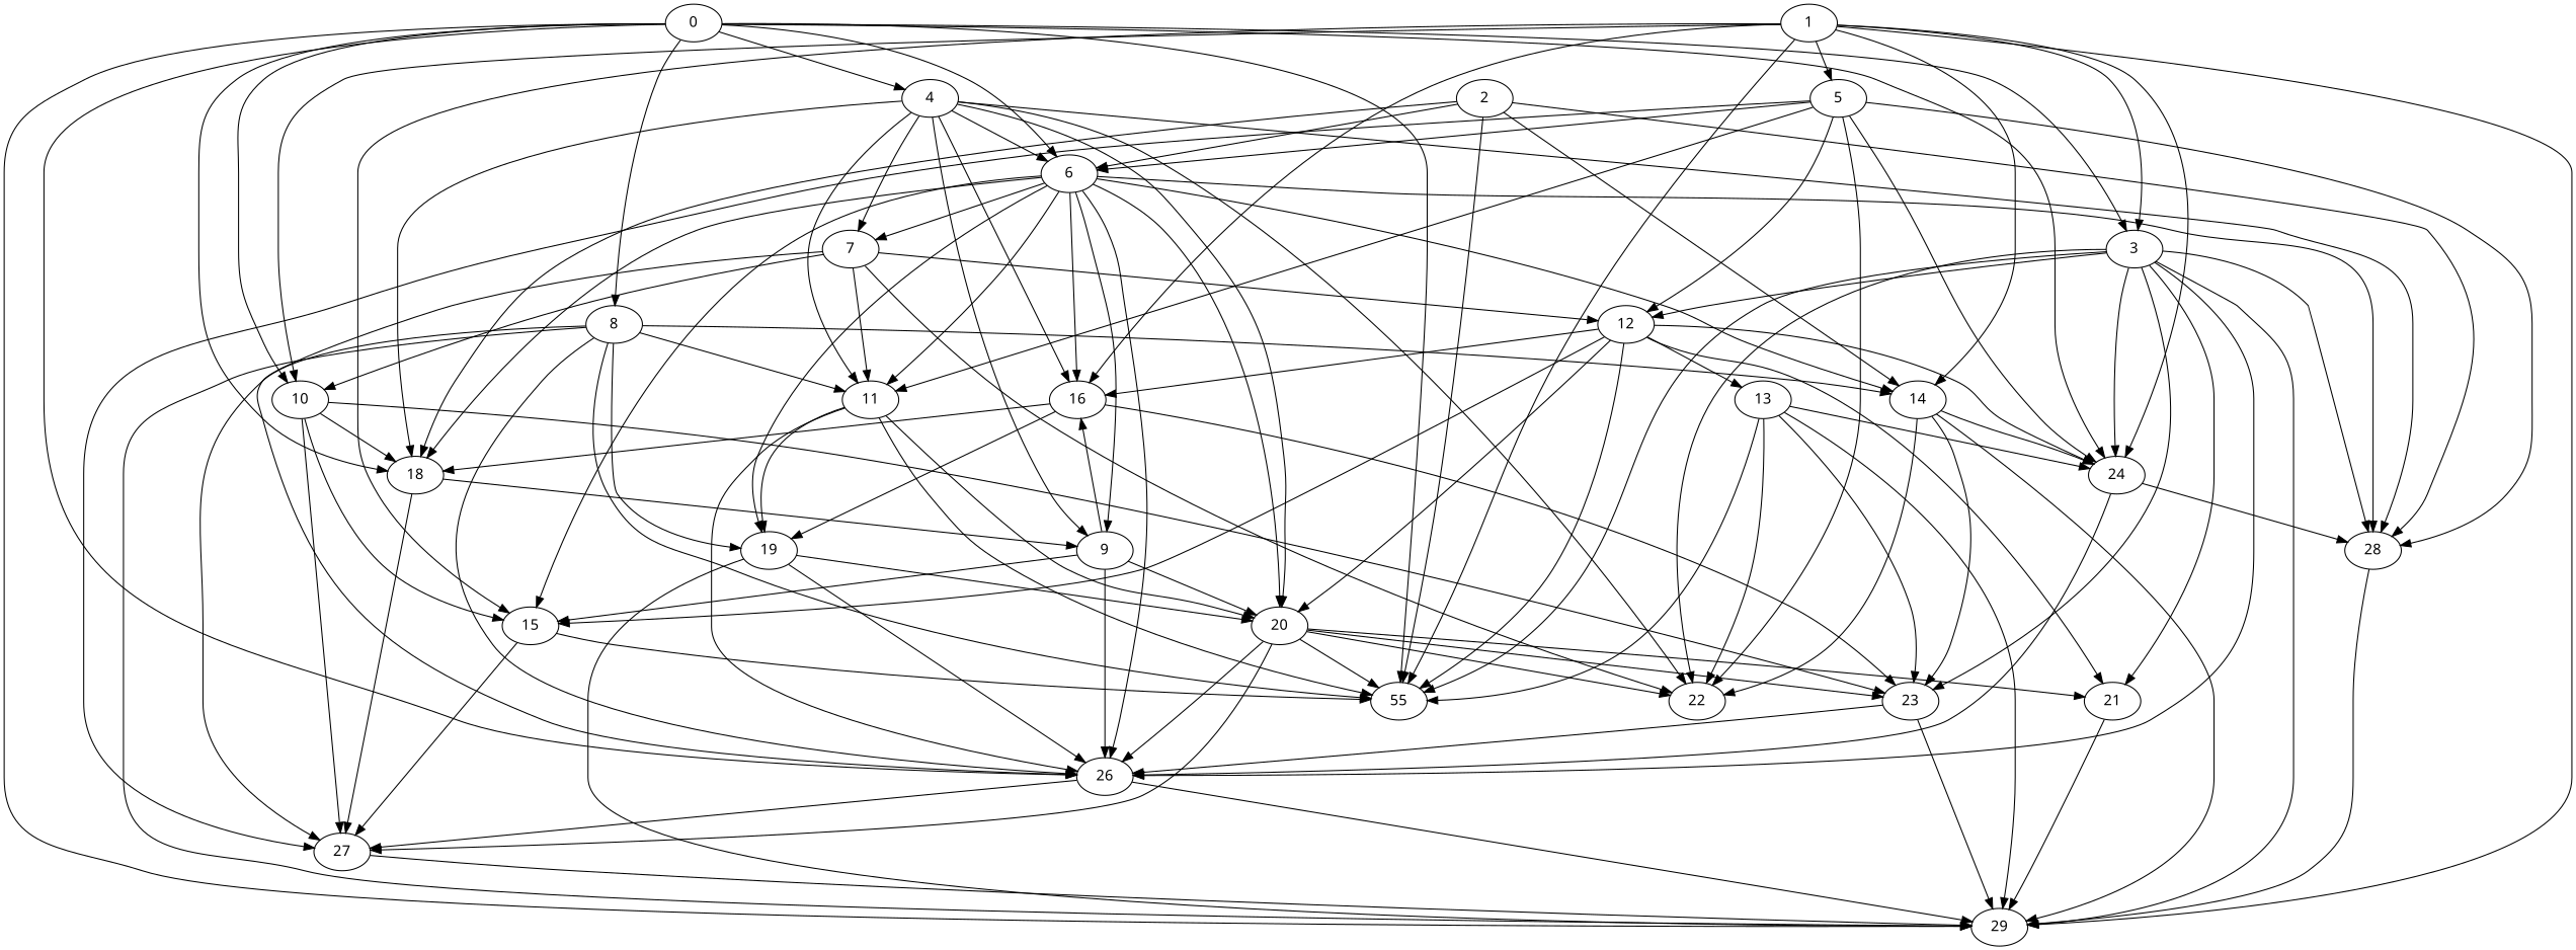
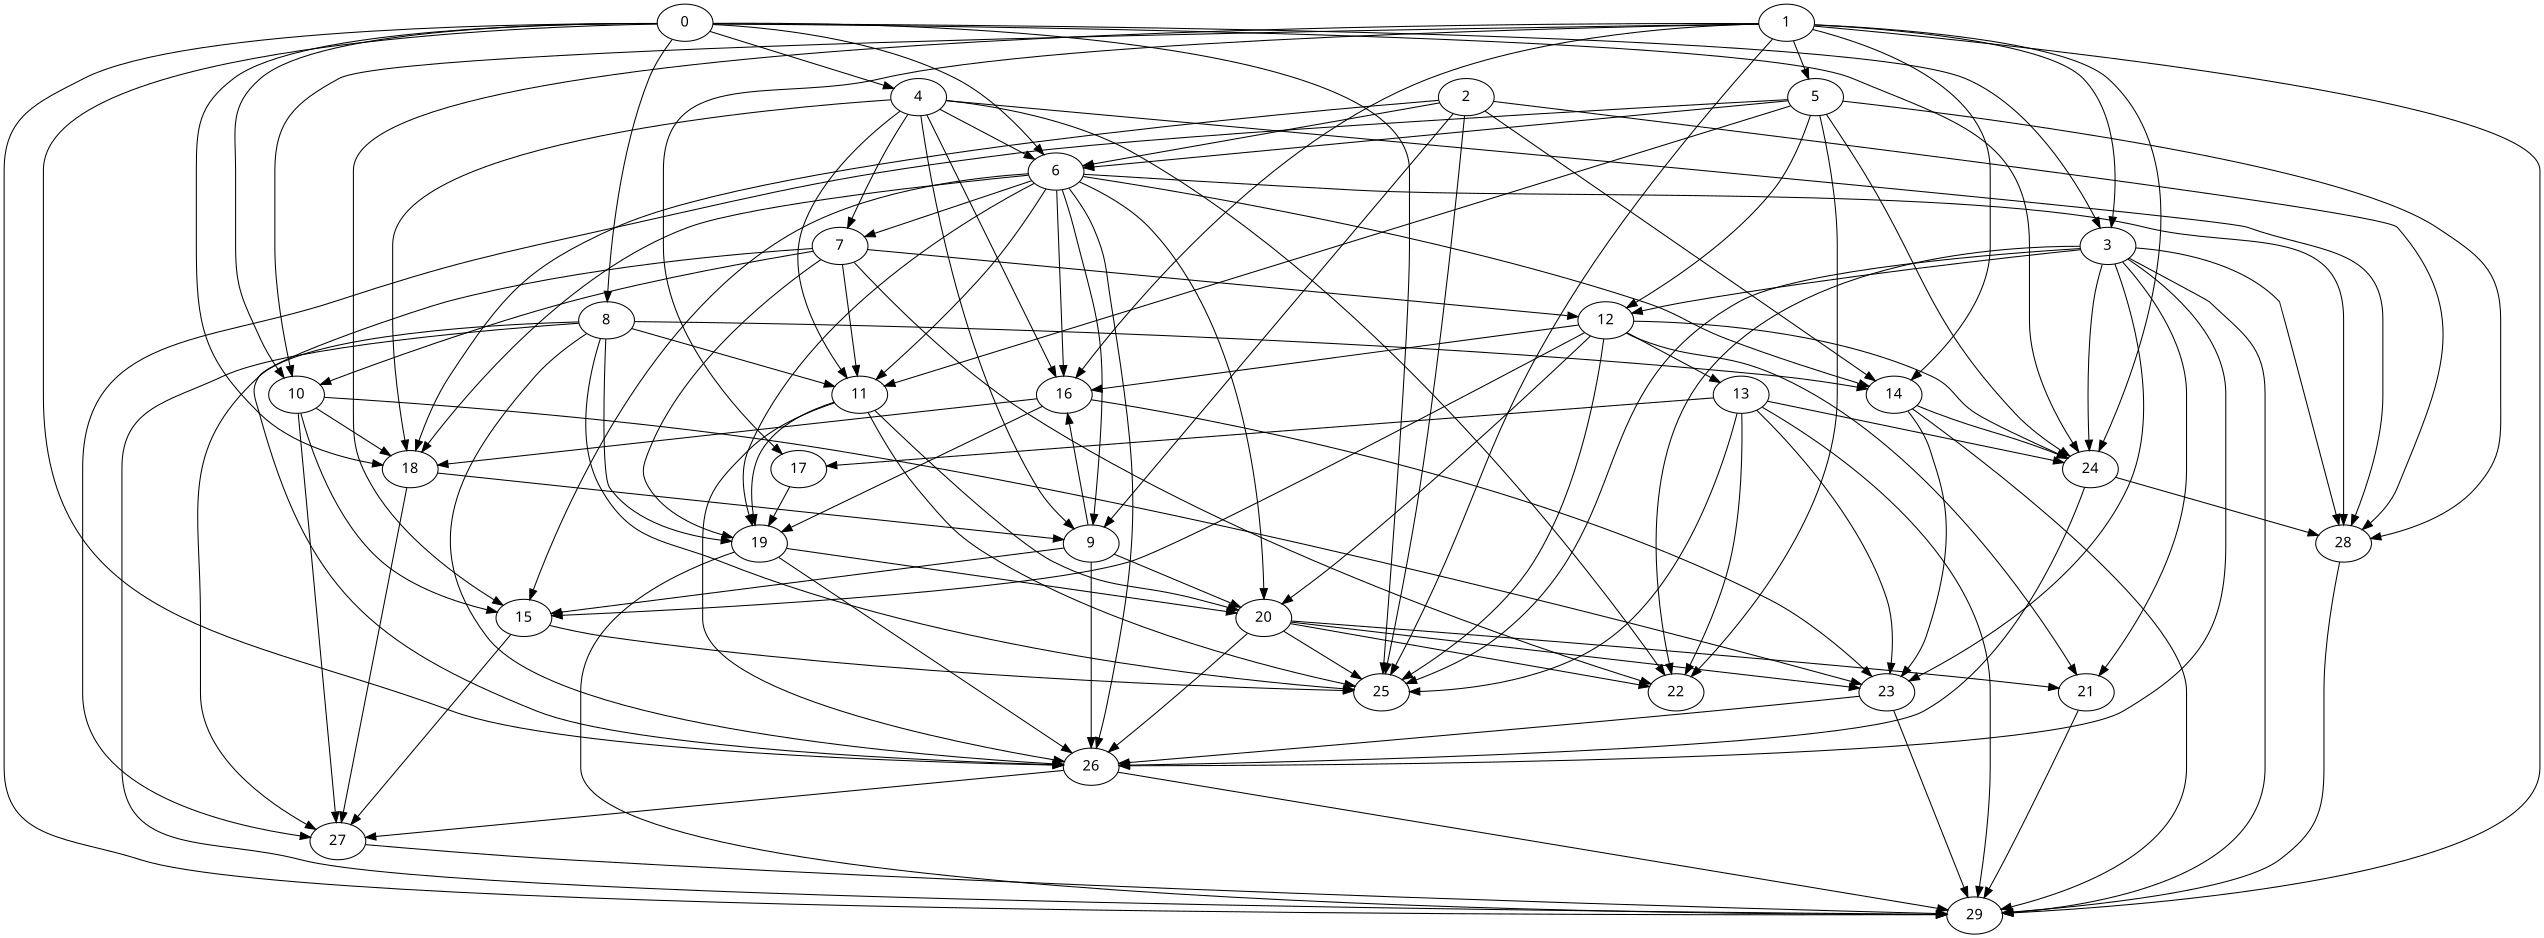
  digraph {
    fontname="Noto Sans"
    node [Weight=7 fontname="Noto Sans"]
    edge [Weight=7 fontname="Noto Sans"]
    0 [Weight=2]
    3 [Weight=2]
    4
    6
    8 [Weight=8]
    10 [Weight=10]
    18 [Weight=4]
    24 [Weight=6]
-   25 [Weight=3 label=55]
+   25 [Weight=3]
    26 [Weight=10]
    29 [Weight=5]
    28 [Weight=9]
    12 [Weight=2]
    21
    22 [Weight=9]
    23 [Weight=5]
    16 [Weight=5]
    9 [Weight=2]
    7 [Weight=3]
    11 [Weight=4]
    20 [Weight=9]
    14 [Weight=3]
    15 [Weight=5]
    19 [Weight=5]
    27 [Weight=6]
    13
    1
    5 [Weight=8]
+   17 [Weight=6]
    2 [Weight=8]
    0 -> 3 [Weight=16]
    0 -> 4 [Weight=12]
    0 -> 6 [Weight=21]
    0 -> 8 [Weight=21]
    0 -> 10 [Weight=9]
    0 -> 18 [Weight=21]
    0 -> 24 [Weight=16]
    0 -> 25 [Weight=23]
    0 -> 26 [Weight=12]
    0 -> 29 [Weight=9]
    3 -> 24
    3 -> 25 [Weight=9]
    3 -> 26 [Weight=9]
    3 -> 29
    3 -> 28 [Weight=14]
    3 -> 12 [Weight=23]
    3 -> 21 [Weight=9]
    3 -> 22 [Weight=5]
    3 -> 23
    4 -> 6 [Weight=21]
    4 -> 18 [Weight=21]
    4 -> 28 [Weight=9]
    4 -> 22 [Weight=21]
    4 -> 16 [Weight=12]
    4 -> 9 [Weight=12]
    4 -> 7 [Weight=14]
    4 -> 11 [Weight=5]
-   4 -> 20 [Weight=12]
    6 -> 18 [Weight=5]
    6 -> 26 [Weight=14]
    6 -> 28 [Weight=9]
    6 -> 16 [Weight=9]
    6 -> 9 [Weight=14]
    6 -> 7 [Weight=12]
    6 -> 11 [Weight=18]
    6 -> 20 [Weight=18]
    6 -> 14 [Weight=14]
    6 -> 15
    6 -> 19 [Weight=18]
    8 -> 25 [Weight=5]
    8 -> 26 [Weight=12]
    8 -> 29 [Weight=14]
    8 -> 11 [Weight=14]
    8 -> 14 [Weight=23]
    8 -> 19 [Weight=5]
    8 -> 27 [Weight=5]
    10 -> 18 [Weight=23]
    10 -> 23
    10 -> 15 [Weight=9]
    10 -> 27 [Weight=14]
    18 -> 9 [Weight=5]
    18 -> 27 [Weight=21]
    24 -> 26 [Weight=14]
    24 -> 28 [Weight=23]
    26 -> 29 [Weight=5]
    26 -> 27
    28 -> 29 [Weight=23]
    12 -> 24 [Weight=16]
    12 -> 25 [Weight=5]
    12 -> 21 [Weight=23]
    12 -> 16 [Weight=18]
    12 -> 20 [Weight=23]
    12 -> 15 [Weight=14]
    12 -> 13 [Weight=23]
    21 -> 29 [Weight=16]
    23 -> 26
    23 -> 29 [Weight=5]
    16 -> 18 [Weight=9]
    16 -> 23 [Weight=23]
    16 -> 19 [Weight=12]
    9 -> 26 [Weight=21]
    9 -> 16 [Weight=23]
    9 -> 20 [Weight=5]
    9 -> 15 [Weight=9]
    7 -> 10 [Weight=21]
    7 -> 26 [Weight=16]
    7 -> 12
    7 -> 22 [Weight=18]
    7 -> 11 [Weight=21]
+   7 -> 19 [Weight=18]
    11 -> 25
    11 -> 26 [Weight=23]
    11 -> 20
    11 -> 19
    20 -> 25 [Weight=21]
    20 -> 26 [Weight=21]
    20 -> 21 [Weight=12]
    20 -> 22
    20 -> 23 [Weight=16]
-   20 -> 27 [Weight=21]
    14 -> 24 [Weight=23]
    14 -> 29 [Weight=5]
-   14 -> 22 [Weight=14]
    14 -> 23
    15 -> 25 [Weight=16]
    15 -> 27 [Weight=9]
    19 -> 26 [Weight=9]
    19 -> 29
    19 -> 20 [Weight=14]
    27 -> 29 [Weight=9]
    13 -> 24 [Weight=9]
    13 -> 25 [Weight=18]
    13 -> 29 [Weight=16]
    13 -> 22 [Weight=14]
    13 -> 23 [Weight=16]
+   13 -> 17 [Weight=14]
    1 -> 3
    1 -> 10 [Weight=5]
    1 -> 24 [Weight=16]
    1 -> 25 [Weight=23]
    1 -> 29 [Weight=18]
    1 -> 16 [Weight=5]
    1 -> 14 [Weight=5]
    1 -> 15 [Weight=16]
    1 -> 5 [Weight=12]
+   1 -> 17 [Weight=12]
    5 -> 6 [Weight=12]
    5 -> 24
    5 -> 28 [Weight=16]
    5 -> 12 [Weight=14]
    5 -> 22 [Weight=23]
    5 -> 11 [Weight=16]
    5 -> 27 [Weight=16]
+   17 -> 19
    2 -> 6 [Weight=5]
    2 -> 18 [Weight=23]
    2 -> 25
    2 -> 28 [Weight=14]
+   2 -> 9 [Weight=12]
    2 -> 14 [Weight=18]
  }
